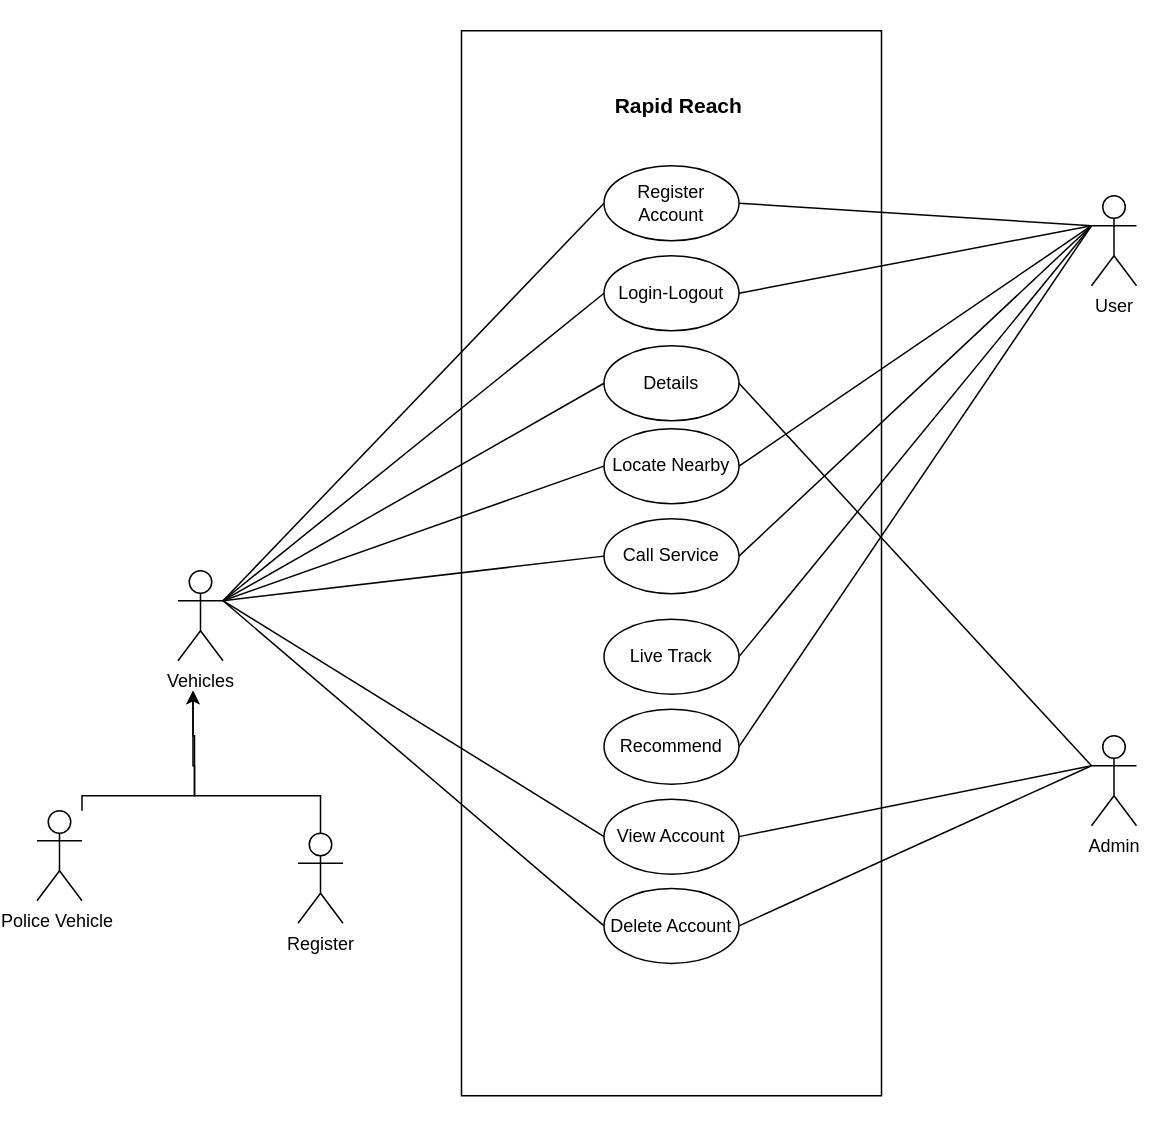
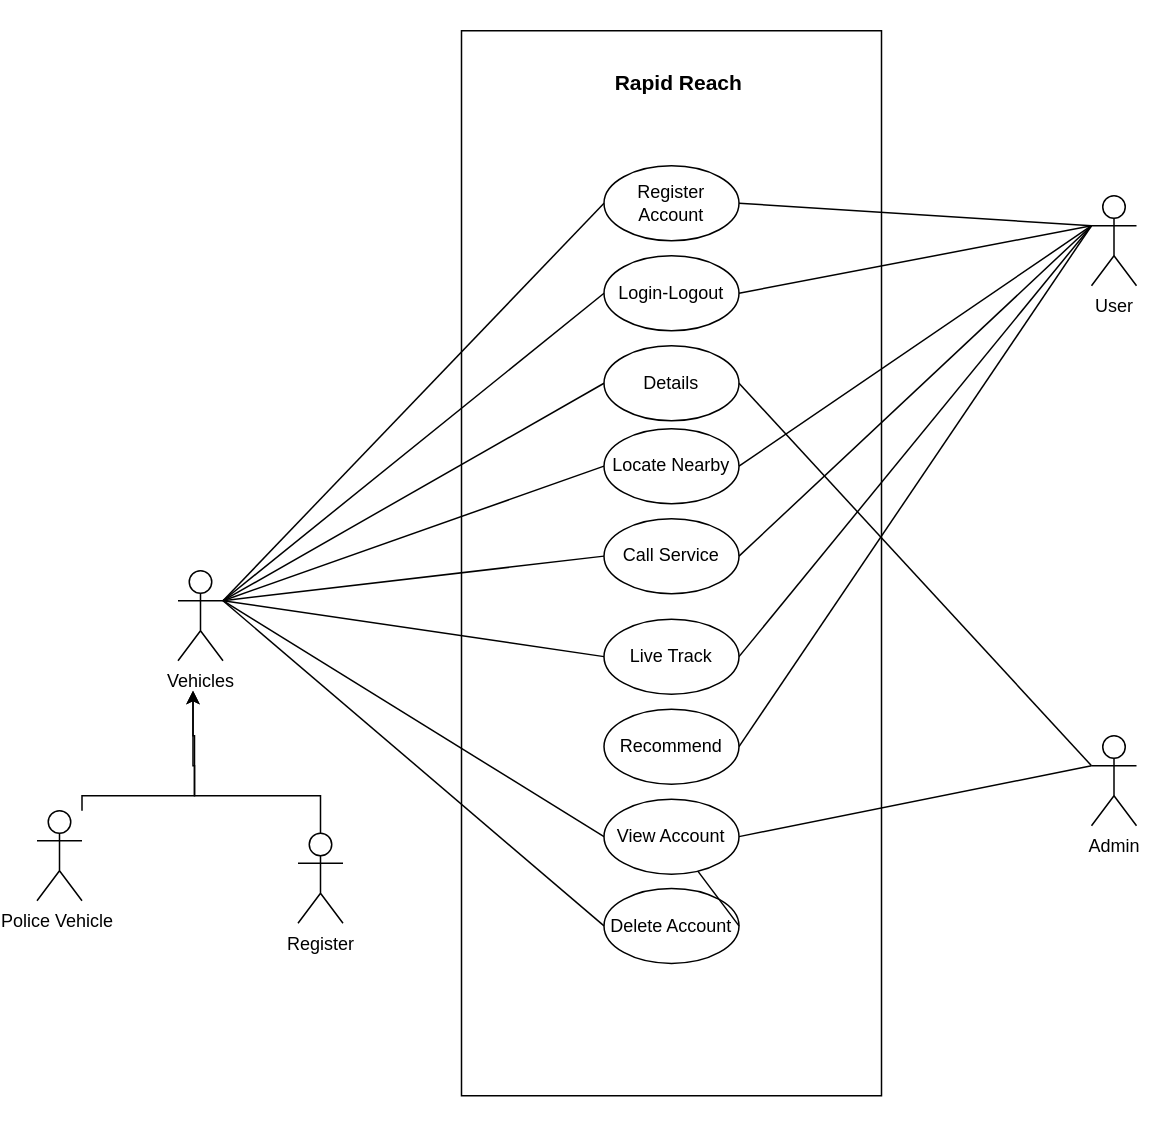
  <mxCell id="0" />
  <mxCell id="1" parent="0" />
  <mxCell id="2" value="" style="rounded=0;whiteSpace=wrap;html=1;" parent="1" vertex="1"><mxGeometry x="303" y="20" width="280" height="710" as="geometry" /></mxCell>
  <mxCell id="3" value="Register Account" style="ellipse;whiteSpace=wrap;html=1;" parent="1" vertex="1"><mxGeometry x="398" y="110" width="90" height="50" as="geometry" /></mxCell>
  <mxCell id="4" value="Login-Logout" style="ellipse;whiteSpace=wrap;html=1;" parent="1" vertex="1"><mxGeometry x="398" y="170" width="90" height="50" as="geometry" /></mxCell>
  <mxCell id="5" value="Locate Nearby" style="ellipse;whiteSpace=wrap;html=1;" parent="1" vertex="1"><mxGeometry x="398" y="285.25" width="90" height="50" as="geometry" /></mxCell>
  <mxCell id="6" value="Call Service" style="ellipse;whiteSpace=wrap;html=1;" parent="1" vertex="1"><mxGeometry x="398" y="345.25" width="90" height="50" as="geometry" /></mxCell>
  <mxCell id="7" value="Live Track" style="ellipse;whiteSpace=wrap;html=1;" parent="1" vertex="1"><mxGeometry x="398" y="412.25" width="90" height="50" as="geometry" /></mxCell>
  <mxCell id="8" value="Recommend" style="ellipse;whiteSpace=wrap;html=1;" parent="1" vertex="1"><mxGeometry x="398" y="472.25" width="90" height="50" as="geometry" /></mxCell>
  <mxCell id="9" value="View Account" style="ellipse;whiteSpace=wrap;html=1;" parent="1" vertex="1"><mxGeometry x="398" y="532.25" width="90" height="50" as="geometry" /></mxCell>
  <mxCell id="10" value="Delete Account" style="ellipse;whiteSpace=wrap;html=1;" parent="1" vertex="1"><mxGeometry x="398" y="591.75" width="90" height="50" as="geometry" /></mxCell>
- <mxCell id="11" value="&lt;b&gt;&lt;font style=&quot;font-size: 14px;&quot;&gt;Rapid Reach&lt;/font&gt;&lt;/b&gt;" style="text;html=1;align=center;verticalAlign=middle;whiteSpace=wrap;rounded=0;" parent="1" vertex="1"><mxGeometry x="383" y="55" width="130" height="30" as="geometry" /></mxCell>
+ <mxCell id="11" value="&lt;b&gt;&lt;font style=&quot;font-size: 14px;&quot;&gt;Rapid Reach&lt;/font&gt;&lt;/b&gt;" style="text;html=1;align=center;verticalAlign=middle;whiteSpace=wrap;rounded=0;" parent="1" vertex="1"><mxGeometry x="383" y="40" width="130" height="30" as="geometry" /></mxCell>
  <mxCell id="12" style="edgeStyle=orthogonalEdgeStyle;rounded=0;orthogonalLoop=1;jettySize=auto;html=1;" edge="1" parent="1" source="13"><mxGeometry relative="1" as="geometry"><mxPoint x="124" y="460" as="targetPoint" /><Array as="points"><mxPoint x="209" y="530" /><mxPoint x="125" y="530" /><mxPoint x="125" y="490" /><mxPoint x="124" y="490" /><mxPoint x="124" y="470" /></Array></mxGeometry></mxCell>
  <mxCell id="13" value="Register" style="shape=umlActor;verticalLabelPosition=bottom;verticalAlign=top;html=1;outlineConnect=0;" parent="1" vertex="1"><mxGeometry x="194" y="555" width="30" height="60" as="geometry" /></mxCell>
  <mxCell id="14" value="Details" style="ellipse;whiteSpace=wrap;html=1;" parent="1" vertex="1"><mxGeometry x="398" y="230" width="90" height="50" as="geometry" /></mxCell>
  <mxCell id="15" value="Vehicles" style="shape=umlActor;verticalLabelPosition=bottom;verticalAlign=top;html=1;outlineConnect=0;" parent="1" vertex="1"><mxGeometry x="114" y="380" width="30" height="60" as="geometry" /></mxCell>
  <mxCell id="16" value="User" style="shape=umlActor;verticalLabelPosition=bottom;verticalAlign=top;html=1;outlineConnect=0;" parent="1" vertex="1"><mxGeometry x="723" y="130" width="30" height="60" as="geometry" /></mxCell>
  <mxCell id="17" value="Admin" style="shape=umlActor;verticalLabelPosition=bottom;verticalAlign=top;html=1;outlineConnect=0;" parent="1" vertex="1"><mxGeometry x="723" y="490" width="30" height="60" as="geometry" /></mxCell>
  <mxCell id="18" value="" style="endArrow=none;html=1;rounded=0;exitX=1;exitY=0.5;exitDx=0;exitDy=0;entryX=0;entryY=0.333;entryDx=0;entryDy=0;entryPerimeter=0;" parent="1" source="3" target="16" edge="1"><mxGeometry width="50" height="50" relative="1" as="geometry"><mxPoint x="633" y="140" as="sourcePoint" /><mxPoint x="683" y="90" as="targetPoint" /></mxGeometry></mxCell>
- <mxCell id="19" value="" style="endArrow=none;html=1;rounded=0;entryX=0;entryY=0.333;entryDx=0;entryDy=0;entryPerimeter=0;exitX=1;exitY=0.5;exitDx=0;exitDy=0;" parent="1" source="10" target="17" edge="1"><mxGeometry width="50" height="50" relative="1" as="geometry"><mxPoint x="553" y="369.75" as="sourcePoint" /><mxPoint x="748" y="574.75" as="targetPoint" /></mxGeometry></mxCell>
+ <mxCell id="19" value="" style="endArrow=none;html=1;rounded=0;exitX=1;exitY=0.5;exitDx=0;exitDy=0;" parent="1" source="10" target="9" edge="1"><mxGeometry width="50" height="50" relative="1" as="geometry"><mxPoint x="553" y="369.75" as="sourcePoint" /><mxPoint x="748" y="574.75" as="targetPoint" /></mxGeometry></mxCell>
  <mxCell id="20" value="" style="endArrow=none;html=1;rounded=0;exitX=0;exitY=0.5;exitDx=0;exitDy=0;entryX=1;entryY=0.333;entryDx=0;entryDy=0;entryPerimeter=0;" parent="1" source="3" target="15" edge="1"><mxGeometry width="50" height="50" relative="1" as="geometry"><mxPoint x="188" y="367.5" as="sourcePoint" /><mxPoint x="243" y="290" as="targetPoint" /></mxGeometry></mxCell>
  <mxCell id="21" value="" style="endArrow=none;html=1;rounded=0;exitX=0;exitY=0.5;exitDx=0;exitDy=0;entryX=1;entryY=0.333;entryDx=0;entryDy=0;entryPerimeter=0;" parent="1" source="4" target="15" edge="1"><mxGeometry width="50" height="50" relative="1" as="geometry"><mxPoint x="298" y="270" as="sourcePoint" /><mxPoint x="93" y="485" as="targetPoint" /></mxGeometry></mxCell>
  <mxCell id="22" value="" style="endArrow=none;html=1;rounded=0;exitX=1;exitY=0.5;exitDx=0;exitDy=0;entryX=0;entryY=0.333;entryDx=0;entryDy=0;entryPerimeter=0;" parent="1" source="4" target="16" edge="1"><mxGeometry width="50" height="50" relative="1" as="geometry"><mxPoint x="623" y="180" as="sourcePoint" /><mxPoint x="818" y="265" as="targetPoint" /></mxGeometry></mxCell>
  <mxCell id="23" value="" style="endArrow=none;html=1;rounded=0;exitX=1;exitY=0.5;exitDx=0;exitDy=0;entryX=0;entryY=0.333;entryDx=0;entryDy=0;entryPerimeter=0;" parent="1" source="5" target="16" edge="1"><mxGeometry width="50" height="50" relative="1" as="geometry"><mxPoint x="753" y="495" as="sourcePoint" /><mxPoint x="683" y="90" as="targetPoint" /></mxGeometry></mxCell>
  <mxCell id="24" value="" style="endArrow=none;html=1;rounded=0;exitX=1;exitY=0.5;exitDx=0;exitDy=0;entryX=0;entryY=0.333;entryDx=0;entryDy=0;entryPerimeter=0;" parent="1" source="6" target="16" edge="1"><mxGeometry width="50" height="50" relative="1" as="geometry"><mxPoint x="813" y="455" as="sourcePoint" /><mxPoint x="1008" y="350" as="targetPoint" /></mxGeometry></mxCell>
  <mxCell id="25" value="" style="endArrow=none;html=1;rounded=0;exitX=0;exitY=0.333;exitDx=0;exitDy=0;exitPerimeter=0;entryX=1;entryY=0.5;entryDx=0;entryDy=0;" parent="1" source="16" target="8" edge="1"><mxGeometry width="50" height="50" relative="1" as="geometry"><mxPoint x="783" y="495" as="sourcePoint" /><mxPoint x="978" y="390" as="targetPoint" /></mxGeometry></mxCell>
  <mxCell id="26" value="" style="endArrow=none;html=1;rounded=0;exitX=0;exitY=0.5;exitDx=0;exitDy=0;entryX=1;entryY=0.333;entryDx=0;entryDy=0;entryPerimeter=0;" parent="1" source="9" target="15" edge="1"><mxGeometry width="50" height="50" relative="1" as="geometry"><mxPoint x="318" y="750" as="sourcePoint" /><mxPoint x="193" y="250" as="targetPoint" /></mxGeometry></mxCell>
  <mxCell id="27" value="" style="endArrow=none;html=1;rounded=0;exitX=0;exitY=0.5;exitDx=0;exitDy=0;entryX=1;entryY=0.333;entryDx=0;entryDy=0;entryPerimeter=0;" parent="1" source="10" target="15" edge="1"><mxGeometry width="50" height="50" relative="1" as="geometry"><mxPoint x="458" y="740" as="sourcePoint" /><mxPoint x="193" y="250" as="targetPoint" /></mxGeometry></mxCell>
  <mxCell id="28" value="" style="endArrow=none;html=1;rounded=0;exitX=1;exitY=0.5;exitDx=0;exitDy=0;entryX=0;entryY=0.333;entryDx=0;entryDy=0;entryPerimeter=0;" parent="1" source="9" target="17" edge="1"><mxGeometry width="50" height="50" relative="1" as="geometry"><mxPoint x="443" y="640" as="sourcePoint" /><mxPoint x="638" y="1040" as="targetPoint" /></mxGeometry></mxCell>
  <mxCell id="29" value="" style="endArrow=none;html=1;rounded=0;exitX=0;exitY=0.5;exitDx=0;exitDy=0;entryX=1;entryY=0.333;entryDx=0;entryDy=0;entryPerimeter=0;" parent="1" source="14" target="15" edge="1"><mxGeometry width="50" height="50" relative="1" as="geometry"><mxPoint x="388" y="480" as="sourcePoint" /><mxPoint x="103" y="370" as="targetPoint" /></mxGeometry></mxCell>
  <mxCell id="30" value="" style="endArrow=none;html=1;rounded=0;exitX=0;exitY=0.5;exitDx=0;exitDy=0;entryX=1;entryY=0.333;entryDx=0;entryDy=0;entryPerimeter=0;" parent="1" source="6" target="15" edge="1"><mxGeometry width="50" height="50" relative="1" as="geometry"><mxPoint x="398" y="480" as="sourcePoint" /><mxPoint x="113" y="370" as="targetPoint" /></mxGeometry></mxCell>
  <mxCell id="31" value="" style="endArrow=none;html=1;rounded=0;exitX=0;exitY=0.333;exitDx=0;exitDy=0;exitPerimeter=0;entryX=1;entryY=0.5;entryDx=0;entryDy=0;" parent="1" source="16" target="7" edge="1"><mxGeometry width="50" height="50" relative="1" as="geometry"><mxPoint x="888" y="300" as="sourcePoint" /><mxPoint x="653" y="560" as="targetPoint" /></mxGeometry></mxCell>
  <mxCell id="32" value="" style="endArrow=none;html=1;rounded=0;exitX=0;exitY=0.333;exitDx=0;exitDy=0;entryX=1;entryY=0.5;entryDx=0;entryDy=0;exitPerimeter=0;" parent="1" source="17" target="14" edge="1"><mxGeometry width="50" height="50" relative="1" as="geometry"><mxPoint x="663" y="450" as="sourcePoint" /><mxPoint x="878" y="745" as="targetPoint" /></mxGeometry></mxCell>
  <mxCell id="33" style="edgeStyle=orthogonalEdgeStyle;rounded=0;orthogonalLoop=1;jettySize=auto;html=1;" edge="1" parent="1" source="34"><mxGeometry relative="1" as="geometry"><mxPoint x="124" y="460" as="targetPoint" /><Array as="points"><mxPoint x="50" y="530" /><mxPoint x="125" y="530" /><mxPoint x="125" y="510" /><mxPoint x="124" y="510" /></Array></mxGeometry></mxCell>
  <mxCell id="34" value="Police Vehicle&amp;nbsp;" style="shape=umlActor;verticalLabelPosition=bottom;verticalAlign=top;html=1;outlineConnect=0;" parent="1" vertex="1"><mxGeometry x="20" y="540" width="30" height="60" as="geometry" /></mxCell>
  <mxCell id="35" value="" style="endArrow=none;html=1;rounded=0;exitX=1;exitY=0.333;exitDx=0;exitDy=0;exitPerimeter=0;entryX=0;entryY=0.5;entryDx=0;entryDy=0;" parent="1" source="15" target="5" edge="1"><mxGeometry width="50" height="50" relative="1" as="geometry"><mxPoint x="745" y="385" as="sourcePoint" /><mxPoint x="1030" y="320" as="targetPoint" /></mxGeometry></mxCell>
+ <mxCell id="36" value="" style="endArrow=none;html=1;rounded=0;exitX=0;exitY=0.5;exitDx=0;exitDy=0;entryX=1;entryY=0.333;entryDx=0;entryDy=0;entryPerimeter=0;" parent="1" source="7" target="15" edge="1"><mxGeometry width="50" height="50" relative="1" as="geometry"><mxPoint x="1020" y="400" as="sourcePoint" /><mxPoint x="785" y="740" as="targetPoint" /></mxGeometry></mxCell>
